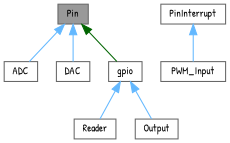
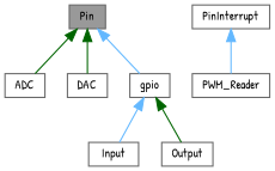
  digraph {
    fontname="Patrick Hand"
    node [color=gray40 fillcolor=white fontname="Patrick Hand" fontsize=10 shape=box style=filled]
    edge [color=steelblue1 dir=back fontname="Patrick Hand" fontsize=10 labelfontname=Helvetica labelfontsize=10 style=solid]
    n1 [fillcolor=grey60 fontcolor=black height=0.2 label=Pin width=0.4]
    n2 [height=0.2 label=ADC width=0.4]
    n3 [height=0.2 label=DAC width=0.4]
    n4 [height=0.2 label=gpio width=0.4]
-   n5 [height=0.2 label=Reader width=0.4]
+   n5 [height=0.2 label=Input width=0.4]
    n6 [height=0.2 label=Output width=0.4]
    n7 [height=0.2 label=PinInterrupt width=0.4]
-   n8 [height=0.2 label=PWM_Input width=0.4]
-   n1 -> n2
-   n1 -> n3
-   n1 -> n4 [color=darkgreen]
+   n8 [height=0.2 label=PWM_Reader width=0.4]
+   n1 -> n2 [color=darkgreen]
+   n1 -> n3 [color=darkgreen]
+   n1 -> n4
    n4 -> n5
-   n4 -> n6
+   n4 -> n6 [color=darkgreen]
    n7 -> n8
  }
